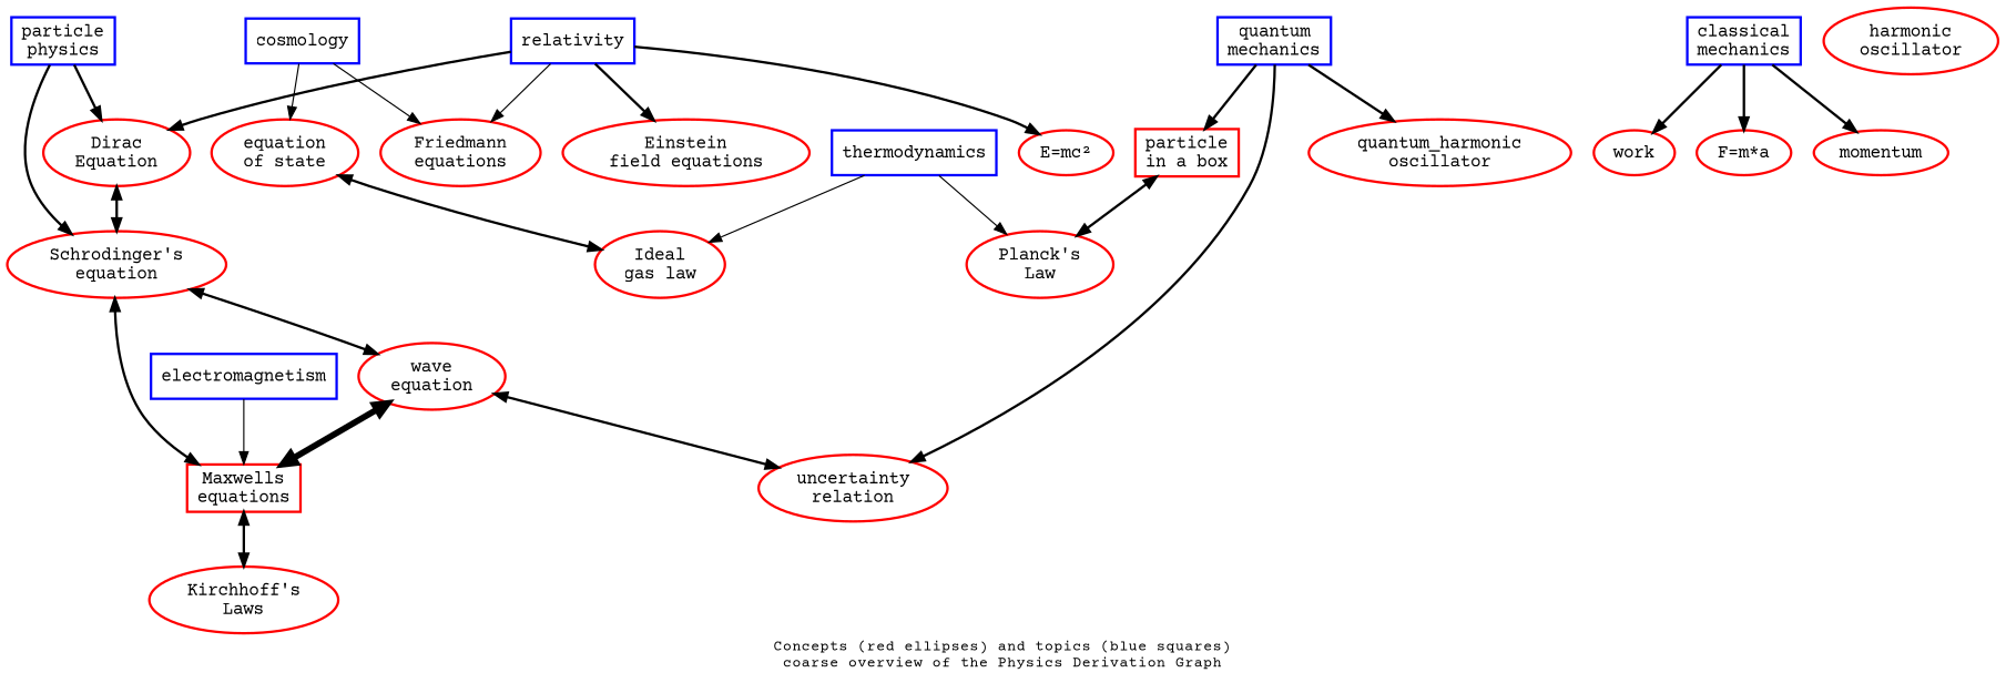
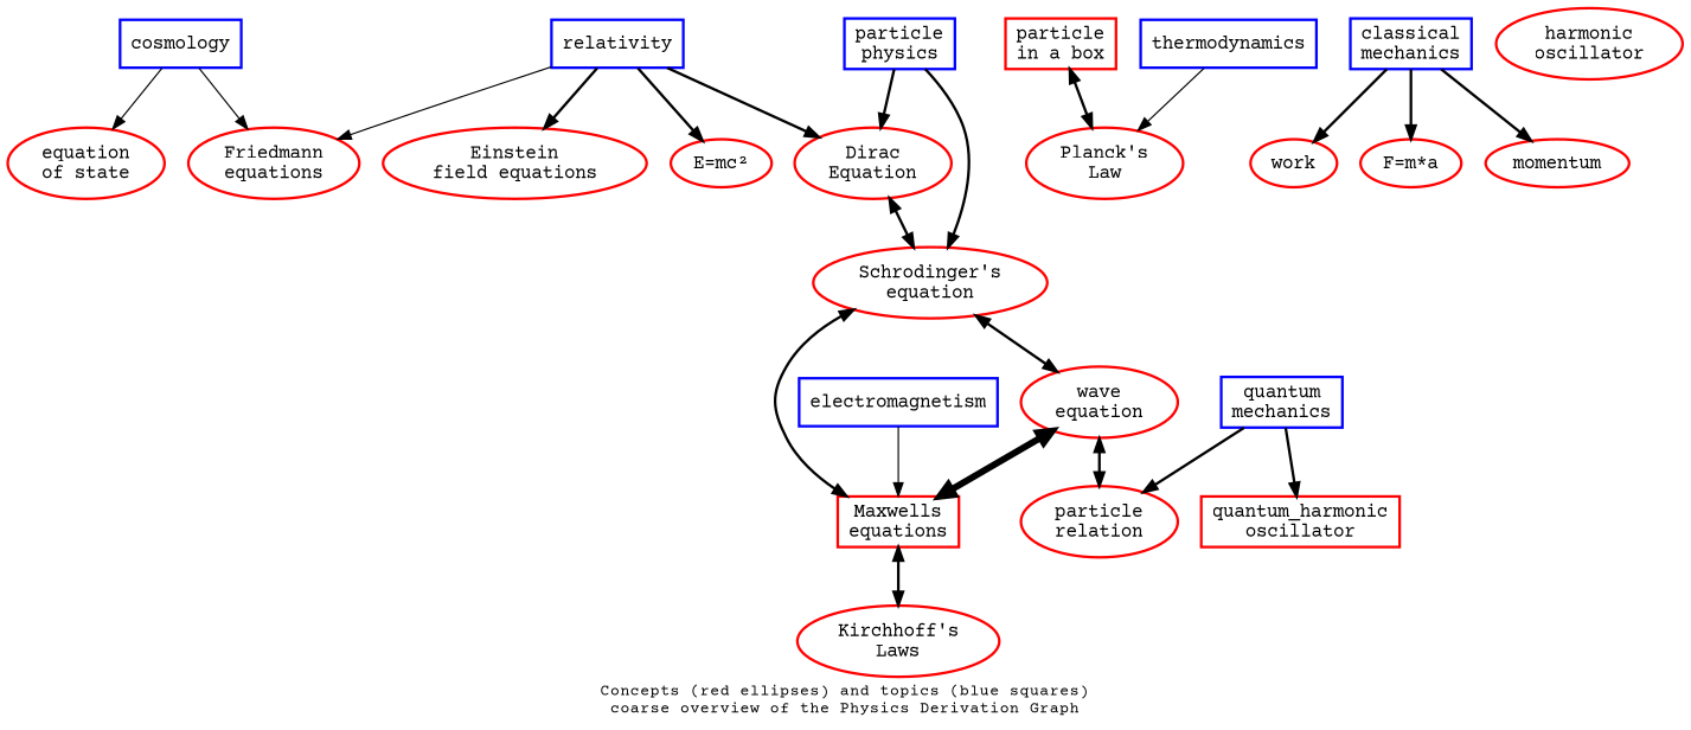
  digraph {
    fontname="Courier Prime"
    fontsize=12
    label="Concepts (red ellipses) and topics (blue squares)\ncoarse overview of the Physics Derivation Graph"
    node [color=red fontname="Courier Prime" penwidth=2 shape=ellipse]
    edge [fontname="Courier Prime" penwidth=2]
    cosmology [color=blue shape=box]
    n2 [label="Friedmann\nequations"]
    n3 [label="equation\nof state"]
-   n4 [label="Ideal\ngas law"]
    n5 [color=blue label="quantum\nmechanics" shape=box]
    n6 [label="particle\nin a box" shape=box]
-   n7 [label="quantum_harmonic\noscillator"]
-   n8 [label="uncertainty\nrelation"]
+   n7 [label="quantum_harmonic\noscillator" shape=box]
+   n8 [label="particle\nrelation"]
    n9 [label="Schrodinger's\nequation"]
    n10 [label="Maxwells\nequations" shape=box]
    n11 [label="wave\nequation"]
    n12 [label="Planck's\nLaw"]
    n13 [color=blue label="classical\nmechanics" shape=box]
    work
    "F=m*a"
    momentum
    n17 [color=blue label="particle\nphysics" shape=box]
    n18 [label="Dirac\nEquation"]
    relativity [color=blue shape=box]
    n20 [label="Einstein\nfield equations"]
    n21 [label="E=mc&#178;"]
    thermodynamics [color=blue shape=box]
    electromagnetism [color=blue shape=box]
    n24 [label="Kirchhoff's\nLaws"]
    n25 [label="harmonic\noscillator"]
    cosmology -> n2 [penwidth=""]
    cosmology -> n3 [penwidth=""]
-   n3 -> n4 [dir=both]
-   n5 -> n6
    n5 -> n7
    n5 -> n8
    n6 -> n12 [dir=both]
    n9 -> n10 [dir=both]
    n9 -> n11 [dir=both]
    n10 -> n24 [dir=both]
    n11 -> n8 [dir=both]
    n11 -> n10 [dir=both pencolor=red penwidth=5]
    n13 -> work
    n13 -> "F=m*a"
    n13 -> momentum
    n17 -> n9
    n17 -> n18
    n18 -> n9 [dir=both]
    relativity -> n2 [penwidth=""]
    relativity -> n18
    relativity -> n20
    relativity -> n21
-   thermodynamics -> n4 [penwidth=""]
    thermodynamics -> n12 [penwidth=""]
    electromagnetism -> n10 [penwidth=""]
  }
